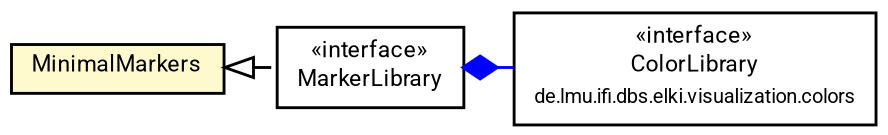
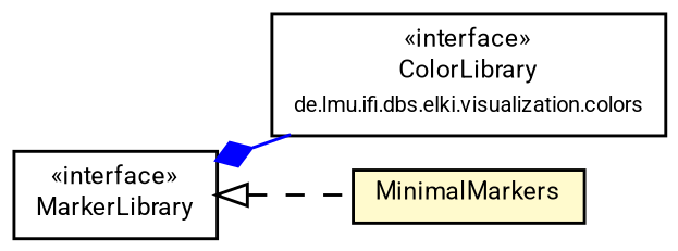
  digraph {
    nodesep=0.15
    rankdir=LR
    ranksep=0.25
    node [fontcolor=black fontname=Roboto fontsize=8 margin=0 shape=plaintext]
    edge [dir=back fontname=Roboto fontsize=7 labelfontname=Roboto labelfontsize=7]
    n1 [height=0 label=<<table title="de.lmu.ifi.dbs.elki.visualization.colors.ColorLibrary" border="0" cellborder="1" cellspacing="0" cellpadding="2" href="../../colors/ColorLibrary.html" target="_parent"> 		<tr><td><table border="0" cellspacing="0" cellpadding="1"> 		<tr><td align="center" balign="center"> &#171;interface&#187; </td></tr> 		<tr><td align="center" balign="center"> <font face="Roboto">ColorLibrary</font> </td></tr> 		<tr><td align="center" balign="center"> <font face="Roboto" point-size="7.0">de.lmu.ifi.dbs.elki.visualization.colors</font> </td></tr> 		</table></td></tr> 		</table>> width=0]
    n2 [height=0 label=<<table title="de.lmu.ifi.dbs.elki.visualization.style.marker.MinimalMarkers" border="0" cellborder="1" cellspacing="0" cellpadding="2" bgcolor="lemonChiffon" href="MinimalMarkers.html" target="_parent"> 		<tr><td><table border="0" cellspacing="0" cellpadding="1"> 		<tr><td align="center" balign="center"> <font face="Roboto">MinimalMarkers</font> </td></tr> 		</table></td></tr> 		</table>> width=0]
    n3 [height=0 label=<<table title="de.lmu.ifi.dbs.elki.visualization.style.marker.MarkerLibrary" border="0" cellborder="1" cellspacing="0" cellpadding="2" href="MarkerLibrary.html" target="_parent"> 		<tr><td><table border="0" cellspacing="0" cellpadding="1"> 		<tr><td align="center" balign="center"> &#171;interface&#187; </td></tr> 		<tr><td align="center" balign="center"> <font face="Roboto">MarkerLibrary</font> </td></tr> 		</table></td></tr> 		</table>> width=0]
    n3 -> n1 [arrowhead=none arrowtail=diamond color=blue weight=6]
-   n2 -> n3 [arrowtail=empty color=black style=dashed weight=9]
+   n3 -> n2 [arrowtail=empty color=black style=dashed weight=9]
  }
